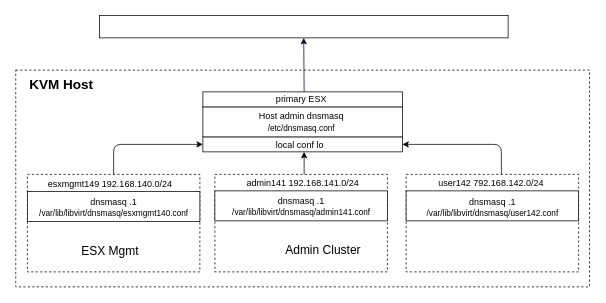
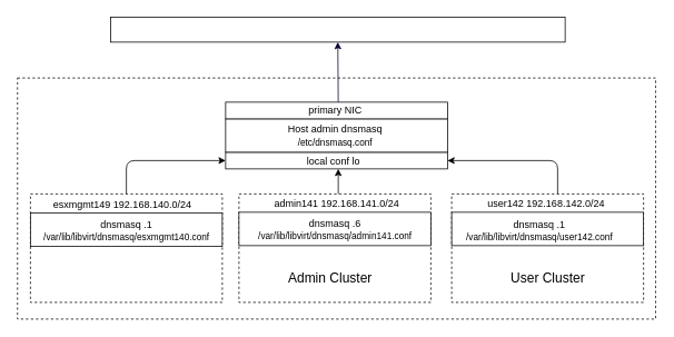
  <mxCell id="0" />
  <mxCell id="1" parent="0" />
  <mxCell id="2" value="" style="edgeStyle=orthogonalEdgeStyle;rounded=0;orthogonalLoop=1;jettySize=auto;html=1;fontSize=18;" parent="1" source="3" target="19" edge="1"><mxGeometry relative="1" as="geometry" /></mxCell>
  <mxCell id="3" value="" style="rounded=0;whiteSpace=wrap;html=1;" parent="1" vertex="1"><mxGeometry x="270" y="182" width="266" height="20" as="geometry" /></mxCell>
  <mxCell id="4" value="" style="rounded=0;whiteSpace=wrap;html=1;fontSize=16;dashed=1;fillColor=none;" parent="1" vertex="1"><mxGeometry x="20.5" y="93" width="765" height="289" as="geometry" /></mxCell>
  <mxCell id="5" value="" style="rounded=0;whiteSpace=wrap;html=1;" parent="1" vertex="1"><mxGeometry x="270" y="142" width="266" height="40" as="geometry" /></mxCell>
  <mxCell id="6" value="" style="rounded=0;whiteSpace=wrap;html=1;" parent="1" vertex="1"><mxGeometry x="132" y="20" width="545" height="30" as="geometry" /></mxCell>
  <mxCell id="7" value="" style="rounded=0;whiteSpace=wrap;html=1;fontSize=16;dashed=1;fillColor=none;" parent="1" vertex="1"><mxGeometry x="541" y="232" width="230" height="130" as="geometry" /></mxCell>
  <mxCell id="8" value="" style="rounded=0;whiteSpace=wrap;html=1;fontSize=16;dashed=1;fillColor=none;" parent="1" vertex="1"><mxGeometry x="286" y="232" width="230" height="130" as="geometry" /></mxCell>
  <mxCell id="9" value="" style="rounded=0;whiteSpace=wrap;html=1;" parent="1" vertex="1"><mxGeometry x="286" y="254" width="230" height="40" as="geometry" /></mxCell>
- <mxCell id="10" value="&lt;div&gt;dnsmasq .1&lt;/div&gt;&lt;div&gt;&lt;font style=&quot;font-size: 11px&quot;&gt;/var/lib/libvirt/dnsmasq/admin141.conf&lt;/font&gt;&lt;br&gt;&lt;/div&gt;" style="text;html=1;align=center;verticalAlign=middle;resizable=0;points=[];autosize=1;strokeColor=none;fontSize=12;" parent="1" vertex="1"><mxGeometry x="301" y="260" width="200" height="30" as="geometry" /></mxCell>
+ <mxCell id="10" value="&lt;div&gt;dnsmasq .6&lt;/div&gt;&lt;div&gt;&lt;font style=&quot;font-size: 11px&quot;&gt;/var/lib/libvirt/dnsmasq/admin141.conf&lt;/font&gt;&lt;br&gt;&lt;/div&gt;" style="text;html=1;align=center;verticalAlign=middle;resizable=0;points=[];autosize=1;strokeColor=none;fontSize=12;" parent="1" vertex="1"><mxGeometry x="301" y="260" width="200" height="30" as="geometry" /></mxCell>
  <mxCell id="11" value="&lt;div&gt;admin141 192.168.141.0/24&lt;/div&gt;" style="text;html=1;align=center;verticalAlign=middle;resizable=0;points=[];autosize=1;strokeColor=none;" parent="1" vertex="1"><mxGeometry x="323" y="234" width="160" height="20" as="geometry" /></mxCell>
- <mxCell id="12" value="&lt;div&gt;user142 792.168.142.0/24&lt;/div&gt;" style="text;html=1;align=center;verticalAlign=middle;resizable=0;points=[];autosize=1;strokeColor=none;" parent="1" vertex="1"><mxGeometry x="574" y="234" width="160" height="20" as="geometry" /></mxCell>
+ <mxCell id="12" value="&lt;div&gt;user142 192.168.142.0/24&lt;/div&gt;" style="text;html=1;align=center;verticalAlign=middle;resizable=0;points=[];autosize=1;strokeColor=none;" parent="1" vertex="1"><mxGeometry x="574" y="234" width="160" height="20" as="geometry" /></mxCell>
  <mxCell id="13" value="" style="endArrow=classic;startArrow=none;html=1;fontSize=16;fillColor=#f5f5f5;rounded=0;strokeColor=#000033;entryX=0.5;entryY=1;entryDx=0;entryDy=0;startFill=0;" parent="1" target="6" edge="1"><mxGeometry x="389.5" y="117" width="50" height="50" as="geometry"><mxPoint x="405" y="122" as="sourcePoint" /><mxPoint x="405" y="42" as="targetPoint" /></mxGeometry></mxCell>
  <mxCell id="14" value="" style="rounded=0;whiteSpace=wrap;html=1;" parent="1" vertex="1"><mxGeometry x="541" y="254" width="230" height="40" as="geometry" /></mxCell>
- <mxCell id="15" value="&lt;div&gt;dnsmasq .1&lt;/div&gt;&lt;div&gt;&lt;font style=&quot;font-size: 11px&quot;&gt;/var/lib/libvirt/dnsmasq/user142.conf&lt;/font&gt;&lt;br&gt;&lt;/div&gt;" style="text;html=1;align=center;verticalAlign=middle;resizable=0;points=[];autosize=1;strokeColor=none;fontSize=12;" parent="1" vertex="1"><mxGeometry x="561" y="261" width="190" height="30" as="geometry" /></mxCell>
- <mxCell id="16" value="KVM Host" style="text;html=1;align=center;verticalAlign=middle;resizable=0;points=[];autosize=1;strokeColor=none;fontSize=18;fontStyle=1" parent="1" vertex="1"><mxGeometry x="31" y="97" width="100" height="30" as="geometry" /></mxCell>
+ <mxCell id="15" value="&lt;div&gt;dnsmasq .1&lt;/div&gt;&lt;div&gt;&lt;font style=&quot;font-size: 11px&quot;&gt;/var/lib/libvirt/dnsmasq/user142.conf&lt;/font&gt;&lt;br&gt;&lt;/div&gt;" style="text;html=1;align=center;verticalAlign=middle;resizable=0;points=[];autosize=1;strokeColor=none;fontSize=12;" parent="1" vertex="1"><mxGeometry x="551" y="261" width="190" height="30" as="geometry" /></mxCell>
  <mxCell id="17" value="" style="rounded=0;whiteSpace=wrap;html=1;" parent="1" vertex="1"><mxGeometry x="270" y="122" width="266" height="20" as="geometry" /></mxCell>
- <mxCell id="18" value="primary ESX" style="text;html=1;align=center;verticalAlign=middle;resizable=0;points=[];autosize=1;strokeColor=none;" parent="1" vertex="1"><mxGeometry x="361" y="122" width="80" height="20" as="geometry" /></mxCell>
+ <mxCell id="18" value="primary NIC" style="text;html=1;align=center;verticalAlign=middle;resizable=0;points=[];autosize=1;strokeColor=none;" parent="1" vertex="1"><mxGeometry x="361" y="122" width="80" height="20" as="geometry" /></mxCell>
  <mxCell id="19" value="&lt;div&gt;Host admin dnsmasq&lt;/div&gt;&lt;div&gt;&lt;font style=&quot;font-size: 11px&quot;&gt;/etc/dnsmasq.conf&lt;/font&gt;&lt;/div&gt;" style="text;html=1;align=center;verticalAlign=middle;resizable=0;points=[];autosize=1;strokeColor=none;fontSize=12;" parent="1" vertex="1"><mxGeometry x="336" y="147" width="130" height="30" as="geometry" /></mxCell>
- <mxCell id="20" value="Admin Cluster" style="text;html=1;align=center;verticalAlign=middle;resizable=0;points=[];autosize=1;strokeColor=none;fontSize=16;" parent="1" vertex="1"><mxGeometry x="370" y="322" width="120" height="20" as="geometry" /></mxCell>
+ <mxCell id="20" value="Admin Cluster" style="text;html=1;align=center;verticalAlign=middle;resizable=0;points=[];autosize=1;strokeColor=none;fontSize=16;" parent="1" vertex="1"><mxGeometry x="335" y="322" width="120" height="20" as="geometry" /></mxCell>
+ <mxCell id="21" value="User Cluster" style="text;html=1;align=center;verticalAlign=middle;resizable=0;points=[];autosize=1;strokeColor=none;fontSize=16;" parent="1" vertex="1"><mxGeometry x="606" y="322" width="100" height="20" as="geometry" /></mxCell>
  <mxCell id="22" value="" style="rounded=0;whiteSpace=wrap;html=1;fontSize=16;dashed=1;fillColor=none;" parent="1" vertex="1"><mxGeometry x="36" y="232" width="230" height="130" as="geometry" /></mxCell>
  <mxCell id="23" value="" style="rounded=0;whiteSpace=wrap;html=1;" parent="1" vertex="1"><mxGeometry x="36" y="255" width="230" height="40" as="geometry" /></mxCell>
  <mxCell id="24" value="&lt;div&gt;dnsmasq .1&lt;/div&gt;&lt;div&gt;&lt;font style=&quot;font-size: 11px&quot;&gt;/var/lib/libvirt/dnsmasq/esxmgmt140.conf&lt;/font&gt;&lt;br&gt;&lt;/div&gt;" style="text;html=1;align=center;verticalAlign=middle;resizable=0;points=[];autosize=1;strokeColor=none;fontSize=12;" parent="1" vertex="1"><mxGeometry x="46" y="261" width="210" height="30" as="geometry" /></mxCell>
  <mxCell id="25" value="&lt;div&gt;esxmgmt149 192.168.140.0/24&lt;/div&gt;" style="text;html=1;align=center;verticalAlign=middle;resizable=0;points=[];autosize=1;strokeColor=none;" parent="1" vertex="1"><mxGeometry x="56" y="235" width="180" height="20" as="geometry" /></mxCell>
- <mxCell id="26" value="ESX Mgmt" style="text;html=1;align=center;verticalAlign=middle;resizable=0;points=[];autosize=1;strokeColor=none;fontSize=16;" parent="1" vertex="1"><mxGeometry x="101" y="324" width="90" height="20" as="geometry" /></mxCell>
  <mxCell id="27" value="" style="endArrow=classic;html=1;fontSize=18;" parent="1" edge="1"><mxGeometry width="50" height="50" relative="1" as="geometry"><mxPoint x="668" y="232" as="sourcePoint" /><mxPoint x="536" y="192" as="targetPoint" /><Array as="points"><mxPoint x="668" y="192" /></Array></mxGeometry></mxCell>
  <mxCell id="28" value="" style="endArrow=classic;html=1;fontSize=18;" parent="1" edge="1"><mxGeometry width="50" height="50" relative="1" as="geometry"><mxPoint x="151" y="232" as="sourcePoint" /><mxPoint x="270" y="192" as="targetPoint" /><Array as="points"><mxPoint x="151" y="192" /></Array></mxGeometry></mxCell>
  <mxCell id="29" value="local conf lo" style="text;html=1;align=center;verticalAlign=middle;resizable=0;points=[];autosize=1;strokeColor=none;" parent="1" vertex="1"><mxGeometry x="349" y="183" width="100" height="20" as="geometry" /></mxCell>
  <mxCell id="30" value="" style="endArrow=classic;html=1;fontSize=18;" parent="1" edge="1"><mxGeometry width="50" height="50" relative="1" as="geometry"><mxPoint x="405" y="232" as="sourcePoint" /><mxPoint x="405" y="202" as="targetPoint" /></mxGeometry></mxCell>
